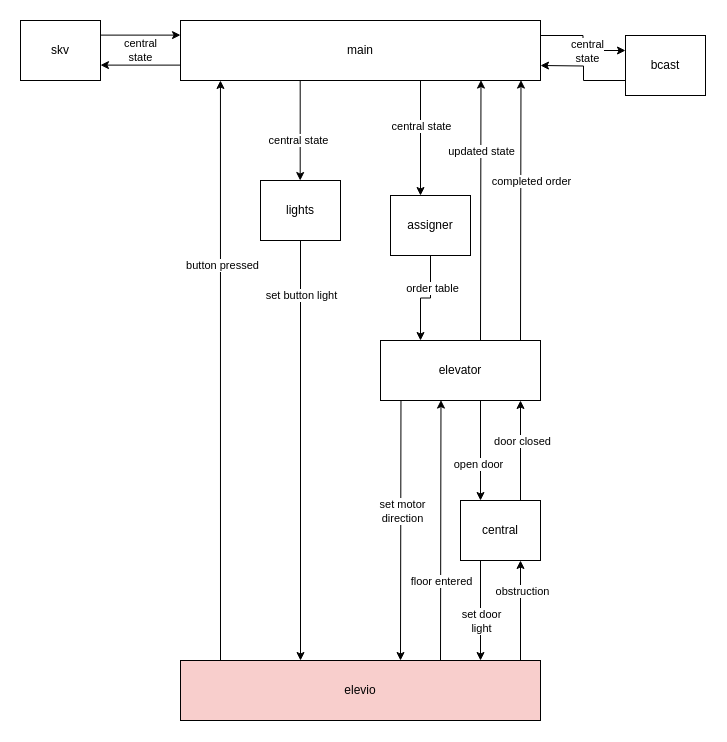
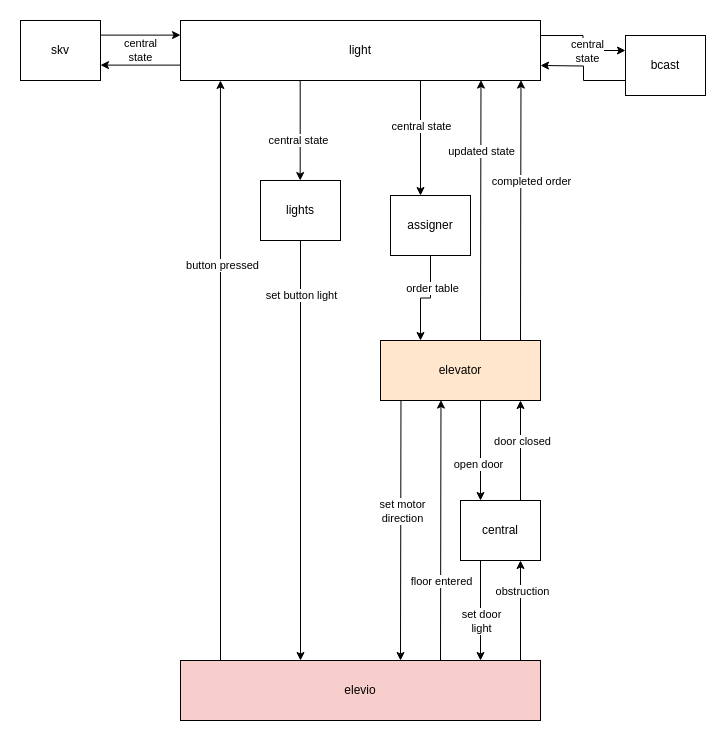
  <mxCell id="0" />
  <mxCell id="1" parent="0" />
  <mxCell id="2" value="skv" style="rounded=0;whiteSpace=wrap;html=1;" parent="1" vertex="1"><mxGeometry x="20" y="20" width="80" height="60" as="geometry" /></mxCell>
  <mxCell id="3" value="elevio" style="rounded=0;whiteSpace=wrap;html=1;fillColor=#f8cecc;" parent="1" vertex="1"><mxGeometry x="180" y="660" width="360" height="60" as="geometry" /></mxCell>
  <mxCell id="4" style="edgeStyle=orthogonalEdgeStyle;rounded=0;orthogonalLoop=1;jettySize=auto;html=1;exitX=0;exitY=0.75;exitDx=0;exitDy=0;" parent="1" source="5" edge="1"><mxGeometry relative="1" as="geometry"><mxPoint x="540" y="65" as="targetPoint" /></mxGeometry></mxCell>
  <mxCell id="5" value="bcast" style="rounded=0;whiteSpace=wrap;html=1;" parent="1" vertex="1"><mxGeometry x="625" y="35" width="80" height="60" as="geometry" /></mxCell>
- <mxCell id="6" value="elevator" style="rounded=0;whiteSpace=wrap;html=1;" parent="1" vertex="1"><mxGeometry x="380" y="340" width="160" height="60" as="geometry" /></mxCell>
+ <mxCell id="6" value="elevator" style="rounded=0;whiteSpace=wrap;html=1;fillColor=#ffe6cc;" parent="1" vertex="1"><mxGeometry x="380" y="340" width="160" height="60" as="geometry" /></mxCell>
  <mxCell id="7" style="edgeStyle=orthogonalEdgeStyle;rounded=0;orthogonalLoop=1;jettySize=auto;html=1;exitX=0.75;exitY=1;exitDx=0;exitDy=0;" parent="1" source="11" target="14" edge="1"><mxGeometry relative="1" as="geometry"><Array as="points"><mxPoint x="420" y="80" /></Array></mxGeometry></mxCell>
  <mxCell id="8" value="central state" style="edgeLabel;html=1;align=center;verticalAlign=middle;resizable=0;points=[];" parent="7" vertex="1" connectable="0"><mxGeometry x="0.035" relative="1" as="geometry"><mxPoint as="offset" /></mxGeometry></mxCell>
  <mxCell id="9" style="edgeStyle=orthogonalEdgeStyle;rounded=0;orthogonalLoop=1;jettySize=auto;html=1;exitX=1;exitY=0.25;exitDx=0;exitDy=0;entryX=0;entryY=0.25;entryDx=0;entryDy=0;" parent="1" source="11" target="5" edge="1"><mxGeometry relative="1" as="geometry" /></mxCell>
  <mxCell id="10" value="central&lt;br&gt;state" style="edgeLabel;html=1;align=center;verticalAlign=middle;resizable=0;points=[];" parent="9" vertex="1" connectable="0"><mxGeometry x="-0.314" y="-1" relative="1" as="geometry"><mxPoint x="12" y="14" as="offset" /></mxGeometry></mxCell>
- <mxCell id="11" value="main" style="rounded=0;whiteSpace=wrap;html=1;" parent="1" vertex="1"><mxGeometry x="180" y="20" width="360" height="60" as="geometry" /></mxCell>
+ <mxCell id="11" value="light" style="rounded=0;whiteSpace=wrap;html=1;" parent="1" vertex="1"><mxGeometry x="180" y="20" width="360" height="60" as="geometry" /></mxCell>
  <mxCell id="12" value="" style="edgeStyle=orthogonalEdgeStyle;rounded=0;orthogonalLoop=1;jettySize=auto;html=1;entryX=0.25;entryY=0;entryDx=0;entryDy=0;" parent="1" source="14" target="6" edge="1"><mxGeometry relative="1" as="geometry" /></mxCell>
  <mxCell id="13" value="order table" style="edgeLabel;html=1;align=center;verticalAlign=middle;resizable=0;points=[];" parent="12" vertex="1" connectable="0"><mxGeometry x="-0.322" y="1" relative="1" as="geometry"><mxPoint as="offset" /></mxGeometry></mxCell>
  <mxCell id="14" value="assigner" style="rounded=0;whiteSpace=wrap;html=1;" parent="1" vertex="1"><mxGeometry x="390" y="195" width="80" height="60" as="geometry" /></mxCell>
  <mxCell id="15" value="central" style="rounded=0;whiteSpace=wrap;html=1;" parent="1" vertex="1"><mxGeometry x="460" y="500" width="80" height="60" as="geometry" /></mxCell>
  <mxCell id="16" value="lights" style="rounded=0;whiteSpace=wrap;html=1;" parent="1" vertex="1"><mxGeometry x="260" y="180" width="80" height="60" as="geometry" /></mxCell>
  <mxCell id="17" value="" style="endArrow=classic;html=1;rounded=0;exitX=0.622;exitY=0.007;exitDx=0;exitDy=0;exitPerimeter=0;" parent="1" edge="1"><mxGeometry width="50" height="50" relative="1" as="geometry"><mxPoint x="480" y="340" as="sourcePoint" /><mxPoint x="480.48" y="79.58" as="targetPoint" /></mxGeometry></mxCell>
  <mxCell id="18" value="updated state" style="edgeLabel;html=1;align=center;verticalAlign=middle;resizable=0;points=[];" parent="17" vertex="1" connectable="0"><mxGeometry x="-0.578" y="-1" relative="1" as="geometry"><mxPoint x="-1" y="-135" as="offset" /></mxGeometry></mxCell>
  <mxCell id="19" style="edgeStyle=orthogonalEdgeStyle;rounded=0;orthogonalLoop=1;jettySize=auto;html=1;exitX=0.75;exitY=1;exitDx=0;exitDy=0;entryX=0.5;entryY=0;entryDx=0;entryDy=0;" parent="1" edge="1"><mxGeometry relative="1" as="geometry"><mxPoint x="480" y="560" as="sourcePoint" /><mxPoint x="480" y="660" as="targetPoint" /></mxGeometry></mxCell>
  <mxCell id="20" value="set door&lt;br&gt;light" style="edgeLabel;html=1;align=center;verticalAlign=middle;resizable=0;points=[];" parent="19" vertex="1" connectable="0"><mxGeometry x="-0.152" relative="1" as="geometry"><mxPoint y="18" as="offset" /></mxGeometry></mxCell>
  <mxCell id="21" style="edgeStyle=orthogonalEdgeStyle;rounded=0;orthogonalLoop=1;jettySize=auto;html=1;exitX=0.75;exitY=1;exitDx=0;exitDy=0;entryX=0.5;entryY=0;entryDx=0;entryDy=0;" parent="1" edge="1"><mxGeometry relative="1" as="geometry"><mxPoint x="480" y="400" as="sourcePoint" /><mxPoint x="480" y="500" as="targetPoint" /></mxGeometry></mxCell>
  <mxCell id="22" value="open door" style="edgeLabel;html=1;align=center;verticalAlign=middle;resizable=0;points=[];" parent="21" vertex="1" connectable="0"><mxGeometry x="0.254" y="-3" relative="1" as="geometry"><mxPoint as="offset" /></mxGeometry></mxCell>
  <mxCell id="23" style="edgeStyle=orthogonalEdgeStyle;rounded=0;orthogonalLoop=1;jettySize=auto;html=1;exitX=0.75;exitY=1;exitDx=0;exitDy=0;entryX=0.5;entryY=0;entryDx=0;entryDy=0;" parent="1" edge="1"><mxGeometry relative="1" as="geometry"><mxPoint x="520" y="500" as="sourcePoint" /><mxPoint x="520" y="400" as="targetPoint" /></mxGeometry></mxCell>
  <mxCell id="24" value="door closed" style="edgeLabel;html=1;align=center;verticalAlign=middle;resizable=0;points=[];" parent="23" vertex="1" connectable="0"><mxGeometry x="-0.254" y="-1" relative="1" as="geometry"><mxPoint y="-23" as="offset" /></mxGeometry></mxCell>
  <mxCell id="25" style="edgeStyle=orthogonalEdgeStyle;rounded=0;orthogonalLoop=1;jettySize=auto;html=1;exitX=0.75;exitY=1;exitDx=0;exitDy=0;entryX=0.5;entryY=0;entryDx=0;entryDy=0;" parent="1" edge="1"><mxGeometry relative="1" as="geometry"><mxPoint x="520" y="660" as="sourcePoint" /><mxPoint x="520" y="560" as="targetPoint" /></mxGeometry></mxCell>
  <mxCell id="26" value="obstruction" style="edgeLabel;html=1;align=center;verticalAlign=middle;resizable=0;points=[];" parent="25" vertex="1" connectable="0"><mxGeometry x="0.271" y="-1" relative="1" as="geometry"><mxPoint y="-6" as="offset" /></mxGeometry></mxCell>
  <mxCell id="27" value="" style="endArrow=classic;html=1;rounded=0;exitX=0.622;exitY=0.007;exitDx=0;exitDy=0;exitPerimeter=0;" parent="1" edge="1"><mxGeometry width="50" height="50" relative="1" as="geometry"><mxPoint x="440" y="660" as="sourcePoint" /><mxPoint x="440.48" y="399.58" as="targetPoint" /></mxGeometry></mxCell>
  <mxCell id="28" value="floor entered" style="edgeLabel;html=1;align=center;verticalAlign=middle;resizable=0;points=[];" parent="27" vertex="1" connectable="0"><mxGeometry x="-0.043" relative="1" as="geometry"><mxPoint y="45" as="offset" /></mxGeometry></mxCell>
  <mxCell id="29" value="" style="endArrow=classic;html=1;rounded=0;exitX=0.622;exitY=0.007;exitDx=0;exitDy=0;exitPerimeter=0;" parent="1" edge="1"><mxGeometry width="50" height="50" relative="1" as="geometry"><mxPoint x="400.48" y="399.58" as="sourcePoint" /><mxPoint x="400" y="660" as="targetPoint" /></mxGeometry></mxCell>
  <mxCell id="30" value="set motor&lt;br&gt;direction" style="edgeLabel;html=1;align=center;verticalAlign=middle;resizable=0;points=[];" parent="29" vertex="1" connectable="0"><mxGeometry x="-0.144" y="1" relative="1" as="geometry"><mxPoint as="offset" /></mxGeometry></mxCell>
  <mxCell id="31" style="edgeStyle=orthogonalEdgeStyle;rounded=0;orthogonalLoop=1;jettySize=auto;html=1;exitX=0.75;exitY=1;exitDx=0;exitDy=0;entryX=0.5;entryY=0;entryDx=0;entryDy=0;" parent="1" edge="1"><mxGeometry relative="1" as="geometry"><mxPoint x="299.69" y="80" as="sourcePoint" /><mxPoint x="299.69" y="180" as="targetPoint" /></mxGeometry></mxCell>
  <mxCell id="32" value="central state" style="edgeLabel;html=1;align=center;verticalAlign=middle;resizable=0;points=[];" parent="31" vertex="1" connectable="0"><mxGeometry x="0.177" y="-2" relative="1" as="geometry"><mxPoint as="offset" /></mxGeometry></mxCell>
  <mxCell id="33" value="" style="endArrow=classic;html=1;rounded=0;exitX=0.5;exitY=1;exitDx=0;exitDy=0;" parent="1" source="16" edge="1"><mxGeometry width="50" height="50" relative="1" as="geometry"><mxPoint x="210" y="370" as="sourcePoint" /><mxPoint x="300" y="660" as="targetPoint" /></mxGeometry></mxCell>
  <mxCell id="34" value="set button light" style="edgeLabel;html=1;align=center;verticalAlign=middle;resizable=0;points=[];" parent="33" vertex="1" connectable="0"><mxGeometry x="-0.745" relative="1" as="geometry"><mxPoint as="offset" /></mxGeometry></mxCell>
  <mxCell id="35" value="" style="endArrow=classic;html=1;rounded=0;exitX=0.622;exitY=0.007;exitDx=0;exitDy=0;exitPerimeter=0;entryX=0.111;entryY=1;entryDx=0;entryDy=0;entryPerimeter=0;" parent="1" target="11" edge="1"><mxGeometry width="50" height="50" relative="1" as="geometry"><mxPoint x="220" y="660" as="sourcePoint" /><mxPoint x="220.48" y="399.58" as="targetPoint" /></mxGeometry></mxCell>
  <mxCell id="36" value="button pressed" style="edgeLabel;html=1;align=center;verticalAlign=middle;resizable=0;points=[];" parent="35" vertex="1" connectable="0"><mxGeometry x="0.362" y="-2" relative="1" as="geometry"><mxPoint as="offset" /></mxGeometry></mxCell>
  <mxCell id="37" style="edgeStyle=orthogonalEdgeStyle;rounded=0;orthogonalLoop=1;jettySize=auto;html=1;exitX=0;exitY=0.75;exitDx=0;exitDy=0;" parent="1" edge="1"><mxGeometry relative="1" as="geometry"><mxPoint x="100" y="64.62" as="targetPoint" /><mxPoint x="180" y="64.62" as="sourcePoint" /></mxGeometry></mxCell>
  <mxCell id="38" style="edgeStyle=orthogonalEdgeStyle;rounded=0;orthogonalLoop=1;jettySize=auto;html=1;exitX=1;exitY=0.25;exitDx=0;exitDy=0;entryX=0;entryY=0.25;entryDx=0;entryDy=0;" parent="1" edge="1"><mxGeometry relative="1" as="geometry"><mxPoint x="100" y="34.62" as="sourcePoint" /><mxPoint x="180" y="34.62" as="targetPoint" /></mxGeometry></mxCell>
  <mxCell id="39" value="central&lt;br&gt;state" style="edgeLabel;html=1;align=center;verticalAlign=middle;resizable=0;points=[];" parent="38" vertex="1" connectable="0"><mxGeometry x="-0.314" y="-1" relative="1" as="geometry"><mxPoint x="12" y="14" as="offset" /></mxGeometry></mxCell>
  <mxCell id="40" value="" style="endArrow=classic;html=1;rounded=0;exitX=0.622;exitY=0.007;exitDx=0;exitDy=0;exitPerimeter=0;" parent="1" edge="1"><mxGeometry width="50" height="50" relative="1" as="geometry"><mxPoint x="520" y="340" as="sourcePoint" /><mxPoint x="520.48" y="79.58" as="targetPoint" /></mxGeometry></mxCell>
  <mxCell id="41" value="completed order" style="edgeLabel;html=1;align=center;verticalAlign=middle;resizable=0;points=[];" parent="40" vertex="1" connectable="0"><mxGeometry x="-0.578" y="-1" relative="1" as="geometry"><mxPoint x="9" y="-105" as="offset" /></mxGeometry></mxCell>
